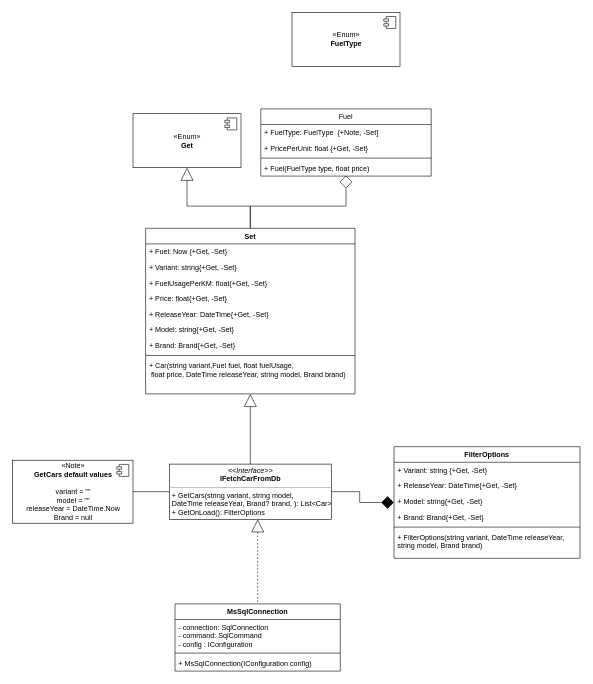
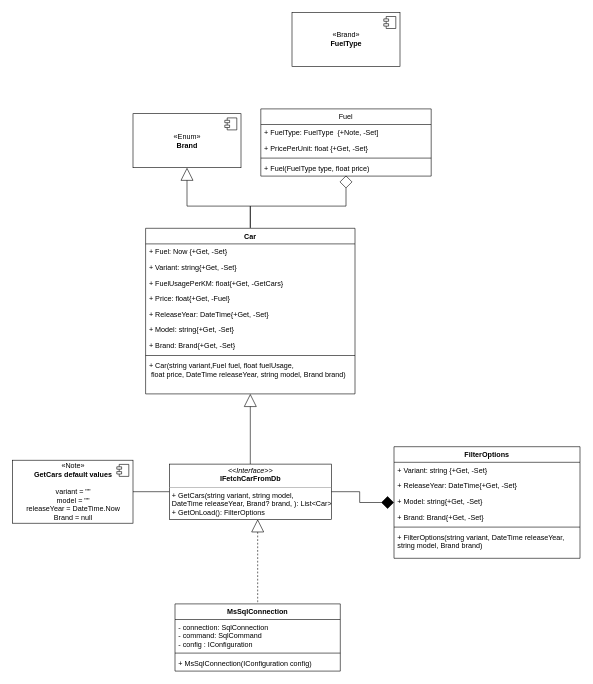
  <mxCell id="0" />
  <mxCell id="1" parent="0" />
  <mxCell id="2" style="edgeStyle=orthogonalEdgeStyle;rounded=0;orthogonalLoop=1;jettySize=auto;html=1;exitX=0.5;exitY=0;exitDx=0;exitDy=0;endArrow=block;endFill=0;endSize=19;" edge="1" parent="1" source="4" target="14"><mxGeometry relative="1" as="geometry"><Array as="points"><mxPoint x="417" y="343" /><mxPoint x="311" y="343" /></Array></mxGeometry></mxCell>
  <mxCell id="3" style="edgeStyle=orthogonalEdgeStyle;rounded=0;orthogonalLoop=1;jettySize=auto;html=1;exitX=0.5;exitY=0;exitDx=0;exitDy=0;endArrow=diamond;endFill=0;endSize=19;" edge="1" parent="1"><mxGeometry relative="1" as="geometry"><mxPoint x="416.5" y="379" as="sourcePoint" /><mxPoint x="576" y="292" as="targetPoint" /><Array as="points"><mxPoint x="417" y="343" /><mxPoint x="576" y="343" /></Array></mxGeometry></mxCell>
- <mxCell id="4" value="Set" style="swimlane;fontStyle=1;align=center;verticalAlign=top;childLayout=stackLayout;horizontal=1;startSize=26;horizontalStack=0;resizeParent=1;resizeParentMax=0;resizeLast=0;collapsible=1;marginBottom=0;" vertex="1" parent="1"><mxGeometry x="242" y="380" width="349" height="276" as="geometry" /></mxCell>
+ <mxCell id="4" value="Car" style="swimlane;fontStyle=1;align=center;verticalAlign=top;childLayout=stackLayout;horizontal=1;startSize=26;horizontalStack=0;resizeParent=1;resizeParentMax=0;resizeLast=0;collapsible=1;marginBottom=0;" vertex="1" parent="1"><mxGeometry x="242" y="380" width="349" height="276" as="geometry" /></mxCell>
  <mxCell id="5" value="+ Fuel: Now {+Get, -Set}" style="text;strokeColor=none;fillColor=none;align=left;verticalAlign=top;spacingLeft=4;spacingRight=4;overflow=hidden;rotatable=0;points=[[0,0.5],[1,0.5]];portConstraint=eastwest;" vertex="1" parent="4"><mxGeometry y="26" width="349" height="26" as="geometry" /></mxCell>
  <mxCell id="6" value="+ Variant: string{+Get, -Set}" style="text;strokeColor=none;fillColor=none;align=left;verticalAlign=top;spacingLeft=4;spacingRight=4;overflow=hidden;rotatable=0;points=[[0,0.5],[1,0.5]];portConstraint=eastwest;" vertex="1" parent="4"><mxGeometry y="52" width="349" height="26" as="geometry" /></mxCell>
- <mxCell id="7" value="+ FuelUsagePerKM: float{+Get, -Set}" style="text;strokeColor=none;fillColor=none;align=left;verticalAlign=top;spacingLeft=4;spacingRight=4;overflow=hidden;rotatable=0;points=[[0,0.5],[1,0.5]];portConstraint=eastwest;" vertex="1" parent="4"><mxGeometry y="78" width="349" height="26" as="geometry" /></mxCell>
- <mxCell id="8" value="+ Price: float{+Get, -Set}" style="text;strokeColor=none;fillColor=none;align=left;verticalAlign=top;spacingLeft=4;spacingRight=4;overflow=hidden;rotatable=0;points=[[0,0.5],[1,0.5]];portConstraint=eastwest;" vertex="1" parent="4"><mxGeometry y="104" width="349" height="26" as="geometry" /></mxCell>
+ <mxCell id="7" value="+ FuelUsagePerKM: float{+Get, -GetCars}" style="text;strokeColor=none;fillColor=none;align=left;verticalAlign=top;spacingLeft=4;spacingRight=4;overflow=hidden;rotatable=0;points=[[0,0.5],[1,0.5]];portConstraint=eastwest;" vertex="1" parent="4"><mxGeometry y="78" width="349" height="26" as="geometry" /></mxCell>
+ <mxCell id="8" value="+ Price: float{+Get, -Fuel}" style="text;strokeColor=none;fillColor=none;align=left;verticalAlign=top;spacingLeft=4;spacingRight=4;overflow=hidden;rotatable=0;points=[[0,0.5],[1,0.5]];portConstraint=eastwest;" vertex="1" parent="4"><mxGeometry y="104" width="349" height="26" as="geometry" /></mxCell>
  <mxCell id="9" value="+ ReleaseYear: DateTime{+Get, -Set}" style="text;strokeColor=none;fillColor=none;align=left;verticalAlign=top;spacingLeft=4;spacingRight=4;overflow=hidden;rotatable=0;points=[[0,0.5],[1,0.5]];portConstraint=eastwest;" vertex="1" parent="4"><mxGeometry y="130" width="349" height="26" as="geometry" /></mxCell>
  <mxCell id="10" value="+ Model: string{+Get, -Set}" style="text;strokeColor=none;fillColor=none;align=left;verticalAlign=top;spacingLeft=4;spacingRight=4;overflow=hidden;rotatable=0;points=[[0,0.5],[1,0.5]];portConstraint=eastwest;" vertex="1" parent="4"><mxGeometry y="156" width="349" height="26" as="geometry" /></mxCell>
  <mxCell id="11" value="+ Brand: Brand{+Get, -Set}" style="text;strokeColor=none;fillColor=none;align=left;verticalAlign=top;spacingLeft=4;spacingRight=4;overflow=hidden;rotatable=0;points=[[0,0.5],[1,0.5]];portConstraint=eastwest;" vertex="1" parent="4"><mxGeometry y="182" width="349" height="26" as="geometry" /></mxCell>
  <mxCell id="12" value="" style="line;strokeWidth=1;fillColor=none;align=left;verticalAlign=middle;spacingTop=-1;spacingLeft=3;spacingRight=3;rotatable=0;labelPosition=right;points=[];portConstraint=eastwest;" vertex="1" parent="4"><mxGeometry y="208" width="349" height="8" as="geometry" /></mxCell>
  <mxCell id="13" value="+ Car(string variant,Fuel fuel, float fuelUsage,&#10; float price, DateTime releaseYear, string model, Brand brand)" style="text;strokeColor=none;fillColor=none;align=left;verticalAlign=top;spacingLeft=4;spacingRight=4;overflow=hidden;rotatable=0;points=[[0,0.5],[1,0.5]];portConstraint=eastwest;" vertex="1" parent="4"><mxGeometry y="216" width="349" height="60" as="geometry" /></mxCell>
- <mxCell id="14" value="«Enum»&lt;br&gt;&lt;b&gt;Get&lt;/b&gt;" style="html=1;dropTarget=0;" vertex="1" parent="1"><mxGeometry x="221" y="189" width="180" height="90" as="geometry" /></mxCell>
+ <mxCell id="14" value="«Enum»&lt;br&gt;&lt;b&gt;Brand&lt;/b&gt;" style="html=1;dropTarget=0;" vertex="1" parent="1"><mxGeometry x="221" y="189" width="180" height="90" as="geometry" /></mxCell>
  <mxCell id="15" value="" style="shape=module;jettyWidth=8;jettyHeight=4;" vertex="1" parent="14"><mxGeometry x="1" width="20" height="20" relative="1" as="geometry"><mxPoint x="-27" y="7" as="offset" /></mxGeometry></mxCell>
- <mxCell id="16" value="«Enum»&lt;br&gt;&lt;b&gt;FuelType&lt;/b&gt;" style="html=1;dropTarget=0;" vertex="1" parent="1"><mxGeometry x="486" y="20" width="180" height="90" as="geometry" /></mxCell>
+ <mxCell id="16" value="«Brand»&lt;br&gt;&lt;b&gt;FuelType&lt;/b&gt;" style="html=1;dropTarget=0;" vertex="1" parent="1"><mxGeometry x="486" y="20" width="180" height="90" as="geometry" /></mxCell>
  <mxCell id="17" value="" style="shape=module;jettyWidth=8;jettyHeight=4;" vertex="1" parent="16"><mxGeometry x="1" width="20" height="20" relative="1" as="geometry"><mxPoint x="-27" y="7" as="offset" /></mxGeometry></mxCell>
  <mxCell id="18" value="Fuel" style="swimlane;fontStyle=0;childLayout=stackLayout;horizontal=1;startSize=26;fillColor=none;horizontalStack=0;resizeParent=1;resizeParentMax=0;resizeLast=0;collapsible=1;marginBottom=0;" vertex="1" parent="1"><mxGeometry x="434" y="181" width="284" height="112" as="geometry" /></mxCell>
  <mxCell id="19" value="+ FuelType: FuelType  {+Note, -Set]" style="text;strokeColor=none;fillColor=none;align=left;verticalAlign=top;spacingLeft=4;spacingRight=4;overflow=hidden;rotatable=0;points=[[0,0.5],[1,0.5]];portConstraint=eastwest;" vertex="1" parent="18"><mxGeometry y="26" width="284" height="26" as="geometry" /></mxCell>
  <mxCell id="20" value="+ PricePerUnit: float {+Get, -Set}" style="text;strokeColor=none;fillColor=none;align=left;verticalAlign=top;spacingLeft=4;spacingRight=4;overflow=hidden;rotatable=0;points=[[0,0.5],[1,0.5]];portConstraint=eastwest;" vertex="1" parent="18"><mxGeometry y="52" width="284" height="26" as="geometry" /></mxCell>
  <mxCell id="21" value="" style="line;strokeWidth=1;fillColor=none;align=left;verticalAlign=middle;spacingTop=-1;spacingLeft=3;spacingRight=3;rotatable=0;labelPosition=right;points=[];portConstraint=eastwest;" vertex="1" parent="18"><mxGeometry y="78" width="284" height="8" as="geometry" /></mxCell>
  <mxCell id="22" value="+ Fuel(FuelType type, float price)" style="text;strokeColor=none;fillColor=none;align=left;verticalAlign=top;spacingLeft=4;spacingRight=4;overflow=hidden;rotatable=0;points=[[0,0.5],[1,0.5]];portConstraint=eastwest;" vertex="1" parent="18"><mxGeometry y="86" width="284" height="26" as="geometry" /></mxCell>
  <mxCell id="23" style="edgeStyle=orthogonalEdgeStyle;rounded=0;orthogonalLoop=1;jettySize=auto;html=1;exitX=1;exitY=0.5;exitDx=0;exitDy=0;endArrow=diamond;endFill=1;endSize=19;" edge="1" parent="1" source="26" target="27"><mxGeometry relative="1" as="geometry" /></mxCell>
  <mxCell id="24" style="edgeStyle=orthogonalEdgeStyle;rounded=0;orthogonalLoop=1;jettySize=auto;html=1;dashed=1;startArrow=block;startFill=0;endArrow=none;endFill=0;startSize=19;endSize=19;entryX=0.5;entryY=0;entryDx=0;entryDy=0;" edge="1" parent="1" source="26" target="34"><mxGeometry relative="1" as="geometry"><Array as="points"><mxPoint x="428" y="1002" /></Array></mxGeometry></mxCell>
  <mxCell id="25" style="edgeStyle=orthogonalEdgeStyle;rounded=0;orthogonalLoop=1;jettySize=auto;html=1;startArrow=none;startFill=0;endArrow=block;endFill=0;startSize=19;endSize=19;" edge="1" parent="1" source="26" target="4"><mxGeometry relative="1" as="geometry"><mxPoint x="385" y="397" as="targetPoint" /></mxGeometry></mxCell>
  <mxCell id="26" value="&lt;p style=&quot;margin:0px;margin-top:4px;text-align:center;&quot;&gt;&lt;i&gt;&amp;lt;&amp;lt;Interface&amp;gt;&amp;gt;&lt;/i&gt;&lt;br&gt;&lt;b&gt;IFetchCarFromDb&lt;/b&gt;&lt;/p&gt;&lt;hr size=&quot;1&quot;&gt;&lt;p style=&quot;margin:0px;margin-left:4px;&quot;&gt;&lt;/p&gt;&lt;p style=&quot;margin:0px;margin-left:4px;&quot;&gt;+ GetCars(string variant, string model,&amp;nbsp;&lt;/p&gt;&lt;p style=&quot;margin:0px;margin-left:4px;&quot;&gt;DateTime releaseYear, Brand? brand, ): List&amp;lt;Car&amp;gt;&lt;br&gt;&lt;/p&gt;&lt;p style=&quot;margin:0px;margin-left:4px;&quot;&gt;+ GetOnLoad(): FilterOptions&lt;/p&gt;" style="verticalAlign=top;align=left;overflow=fill;fontSize=12;fontFamily=Helvetica;html=1;" vertex="1" parent="1"><mxGeometry x="281.5" y="773" width="270" height="92" as="geometry" /></mxCell>
  <mxCell id="27" value="FilterOptions" style="swimlane;fontStyle=1;align=center;verticalAlign=top;childLayout=stackLayout;horizontal=1;startSize=26;horizontalStack=0;resizeParent=1;resizeParentMax=0;resizeLast=0;collapsible=1;marginBottom=0;" vertex="1" parent="1"><mxGeometry x="656" y="744" width="310" height="186" as="geometry" /></mxCell>
  <mxCell id="28" value="+ Variant: string {+Get, -Set}" style="text;strokeColor=none;fillColor=none;align=left;verticalAlign=top;spacingLeft=4;spacingRight=4;overflow=hidden;rotatable=0;points=[[0,0.5],[1,0.5]];portConstraint=eastwest;" vertex="1" parent="27"><mxGeometry y="26" width="310" height="26" as="geometry" /></mxCell>
  <mxCell id="29" value="+ ReleaseYear: DateTime{+Get, -Set}" style="text;strokeColor=none;fillColor=none;align=left;verticalAlign=top;spacingLeft=4;spacingRight=4;overflow=hidden;rotatable=0;points=[[0,0.5],[1,0.5]];portConstraint=eastwest;" vertex="1" parent="27"><mxGeometry y="52" width="310" height="26" as="geometry" /></mxCell>
  <mxCell id="30" value="+ Model: string{+Get, -Set}" style="text;strokeColor=none;fillColor=none;align=left;verticalAlign=top;spacingLeft=4;spacingRight=4;overflow=hidden;rotatable=0;points=[[0,0.5],[1,0.5]];portConstraint=eastwest;" vertex="1" parent="27"><mxGeometry y="78" width="310" height="26" as="geometry" /></mxCell>
  <mxCell id="31" value="+ Brand: Brand{+Get, -Set}" style="text;strokeColor=none;fillColor=none;align=left;verticalAlign=top;spacingLeft=4;spacingRight=4;overflow=hidden;rotatable=0;points=[[0,0.5],[1,0.5]];portConstraint=eastwest;" vertex="1" parent="27"><mxGeometry y="104" width="310" height="26" as="geometry" /></mxCell>
  <mxCell id="32" value="" style="line;strokeWidth=1;fillColor=none;align=left;verticalAlign=middle;spacingTop=-1;spacingLeft=3;spacingRight=3;rotatable=0;labelPosition=right;points=[];portConstraint=eastwest;" vertex="1" parent="27"><mxGeometry y="130" width="310" height="8" as="geometry" /></mxCell>
  <mxCell id="33" value="+ FilterOptions(string variant, DateTime releaseYear, &#10;string model, Brand brand)" style="text;strokeColor=none;fillColor=none;align=left;verticalAlign=top;spacingLeft=4;spacingRight=4;overflow=hidden;rotatable=0;points=[[0,0.5],[1,0.5]];portConstraint=eastwest;" vertex="1" parent="27"><mxGeometry y="138" width="310" height="48" as="geometry" /></mxCell>
  <mxCell id="34" value="MsSqlConnection" style="swimlane;fontStyle=1;align=center;verticalAlign=top;childLayout=stackLayout;horizontal=1;startSize=26;horizontalStack=0;resizeParent=1;resizeParentMax=0;resizeLast=0;collapsible=1;marginBottom=0;" vertex="1" parent="1"><mxGeometry x="291" y="1006" width="275.5" height="112" as="geometry" /></mxCell>
  <mxCell id="35" value="- connection: SqlConnection&#10;- command: SqlCommand&#10;- config : IConfiguration" style="text;strokeColor=none;fillColor=none;align=left;verticalAlign=top;spacingLeft=4;spacingRight=4;overflow=hidden;rotatable=0;points=[[0,0.5],[1,0.5]];portConstraint=eastwest;" vertex="1" parent="34"><mxGeometry y="26" width="275.5" height="52" as="geometry" /></mxCell>
  <mxCell id="36" value="" style="line;strokeWidth=1;fillColor=none;align=left;verticalAlign=middle;spacingTop=-1;spacingLeft=3;spacingRight=3;rotatable=0;labelPosition=right;points=[];portConstraint=eastwest;" vertex="1" parent="34"><mxGeometry y="78" width="275.5" height="8" as="geometry" /></mxCell>
  <mxCell id="37" value="+ MsSqlConnection(IConfiguration config)" style="text;strokeColor=none;fillColor=none;align=left;verticalAlign=top;spacingLeft=4;spacingRight=4;overflow=hidden;rotatable=0;points=[[0,0.5],[1,0.5]];portConstraint=eastwest;" vertex="1" parent="34"><mxGeometry y="86" width="275.5" height="26" as="geometry" /></mxCell>
  <mxCell id="38" style="edgeStyle=orthogonalEdgeStyle;rounded=0;orthogonalLoop=1;jettySize=auto;html=1;exitX=1;exitY=0.5;exitDx=0;exitDy=0;startArrow=none;startFill=0;endArrow=none;endFill=0;startSize=19;endSize=19;" edge="1" parent="1" source="39" target="26"><mxGeometry relative="1" as="geometry" /></mxCell>
  <mxCell id="39" value="«Note»&lt;br&gt;&lt;b&gt;GetCars default values&lt;br&gt;&lt;/b&gt;&lt;br&gt;variant = &quot;&quot;&lt;br&gt;model = &quot;&quot;&lt;br&gt;releaseYear = DateTime.Now&lt;br&gt;Brand = null" style="html=1;dropTarget=0;" vertex="1" parent="1"><mxGeometry x="20" y="766.5" width="201" height="105" as="geometry" /></mxCell>
  <mxCell id="40" value="" style="shape=module;jettyWidth=8;jettyHeight=4;" vertex="1" parent="39"><mxGeometry x="1" width="20" height="20" relative="1" as="geometry"><mxPoint x="-27" y="7" as="offset" /></mxGeometry></mxCell>
